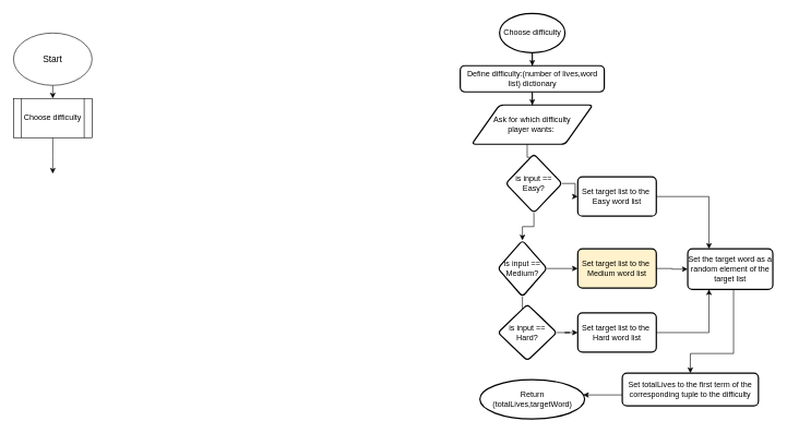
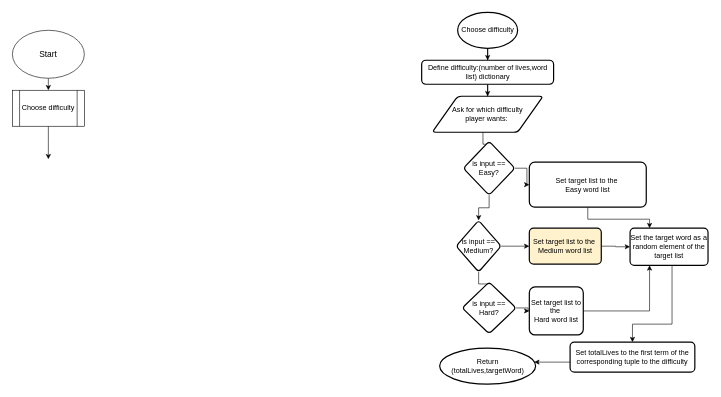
  <mxCell id="0" />
  <mxCell id="1" parent="0" />
  <mxCell id="2" value="" style="edgeStyle=orthogonalEdgeStyle;rounded=0;orthogonalLoop=1;jettySize=auto;html=1;entryX=0.5;entryY=0;entryDx=0;entryDy=0;" edge="1" parent="1" target="28"><mxGeometry relative="1" as="geometry"><mxPoint x="80" y="130" as="sourcePoint" /><mxPoint x="80" y="150" as="targetPoint" /></mxGeometry></mxCell>
  <mxCell id="3" value="&lt;font style=&quot;font-size: 14px;&quot;&gt;Start&lt;/font&gt;" style="ellipse;whiteSpace=wrap;html=1;" vertex="1" parent="1"><mxGeometry x="20" y="50" width="120" height="80" as="geometry" /></mxCell>
  <mxCell id="4" value="" style="edgeStyle=orthogonalEdgeStyle;rounded=0;orthogonalLoop=1;jettySize=auto;html=1;exitX=0.5;exitY=1;exitDx=0;exitDy=0;" edge="1" parent="1" source="28"><mxGeometry relative="1" as="geometry"><mxPoint x="80" y="190" as="sourcePoint" /><mxPoint x="80" y="265" as="targetPoint" /></mxGeometry></mxCell>
  <mxCell id="5" value="" style="edgeStyle=orthogonalEdgeStyle;rounded=0;orthogonalLoop=1;jettySize=auto;html=1;exitX=0.5;exitY=1;exitDx=0;exitDy=0;exitPerimeter=0;" edge="1" parent="1" source="29" target="25"><mxGeometry relative="1" as="geometry"><mxPoint x="812.556" y="80" as="sourcePoint" /></mxGeometry></mxCell>
  <mxCell id="6" value="" style="edgeStyle=orthogonalEdgeStyle;rounded=0;orthogonalLoop=1;jettySize=auto;html=1;exitX=0.458;exitY=0.954;exitDx=0;exitDy=0;exitPerimeter=0;" edge="1" parent="1" source="7" target="10"><mxGeometry relative="1" as="geometry" /></mxCell>
  <mxCell id="7" value="Ask for which difficulty&lt;div&gt;player wants:&amp;nbsp;&lt;/div&gt;" style="shape=parallelogram;html=1;strokeWidth=2;perimeter=parallelogramPerimeter;whiteSpace=wrap;rounded=1;arcSize=12;size=0.23;" vertex="1" parent="1"><mxGeometry x="720" y="160" width="185" height="60" as="geometry" /></mxCell>
  <mxCell id="8" value="" style="edgeStyle=orthogonalEdgeStyle;rounded=0;orthogonalLoop=1;jettySize=auto;html=1;" edge="1" parent="1" source="10" target="12"><mxGeometry relative="1" as="geometry" /></mxCell>
  <mxCell id="9" value="" style="edgeStyle=orthogonalEdgeStyle;rounded=0;orthogonalLoop=1;jettySize=auto;html=1;" edge="1" parent="1" source="10" target="19"><mxGeometry relative="1" as="geometry" /></mxCell>
  <mxCell id="10" value="is input == Easy?" style="rhombus;whiteSpace=wrap;html=1;strokeWidth=2;rounded=1;arcSize=12;" vertex="1" parent="1"><mxGeometry x="772" y="235" width="86" height="90" as="geometry" /></mxCell>
  <mxCell id="11" style="edgeStyle=orthogonalEdgeStyle;rounded=0;orthogonalLoop=1;jettySize=auto;html=1;entryX=0.25;entryY=0;entryDx=0;entryDy=0;" edge="1" parent="1" source="12" target="23"><mxGeometry relative="1" as="geometry" /></mxCell>
- <mxCell id="12" value="Set target list to the&amp;nbsp;&lt;br&gt;Easy word list" style="whiteSpace=wrap;html=1;strokeWidth=2;rounded=1;arcSize=12;" vertex="1" parent="1"><mxGeometry x="882" y="270" width="120" height="60" as="geometry" /></mxCell>
+ <mxCell id="12" value="Set target list to the&amp;nbsp;&lt;br&gt;Easy word list" style="whiteSpace=wrap;html=1;strokeWidth=2;rounded=1;arcSize=12;" vertex="1" parent="1"><mxGeometry x="882" y="270" width="195" height="75" as="geometry" /></mxCell>
  <mxCell id="13" value="" style="edgeStyle=orthogonalEdgeStyle;rounded=0;orthogonalLoop=1;jettySize=auto;html=1;" edge="1" parent="1" source="14" target="23"><mxGeometry relative="1" as="geometry" /></mxCell>
  <mxCell id="14" value="Set target list to the&amp;nbsp;&lt;br&gt;Medium word list" style="whiteSpace=wrap;html=1;strokeWidth=2;rounded=1;arcSize=12;fillColor=#fff2cc;" vertex="1" parent="1"><mxGeometry x="882" y="380" width="120" height="60" as="geometry" /></mxCell>
  <mxCell id="15" style="edgeStyle=orthogonalEdgeStyle;rounded=0;orthogonalLoop=1;jettySize=auto;html=1;entryX=0.25;entryY=1;entryDx=0;entryDy=0;" edge="1" parent="1" source="16" target="23"><mxGeometry relative="1" as="geometry" /></mxCell>
- <mxCell id="16" value="Set target list to the&amp;nbsp;&lt;br&gt;Hard word list" style="whiteSpace=wrap;html=1;strokeWidth=2;rounded=1;arcSize=12;" vertex="1" parent="1"><mxGeometry x="882" y="478" width="120" height="60" as="geometry" /></mxCell>
+ <mxCell id="16" value="Set target list to the&amp;nbsp;&lt;br&gt;Hard word list" style="whiteSpace=wrap;html=1;strokeWidth=2;rounded=1;arcSize=12;" vertex="1" parent="1"><mxGeometry x="882" y="478" width="90" height="80" as="geometry" /></mxCell>
  <mxCell id="17" value="" style="edgeStyle=orthogonalEdgeStyle;rounded=0;orthogonalLoop=1;jettySize=auto;html=1;" edge="1" parent="1" source="19" target="21"><mxGeometry relative="1" as="geometry" /></mxCell>
  <mxCell id="18" value="" style="edgeStyle=orthogonalEdgeStyle;rounded=0;orthogonalLoop=1;jettySize=auto;html=1;" edge="1" parent="1" source="19" target="14"><mxGeometry relative="1" as="geometry" /></mxCell>
  <mxCell id="19" value="is input == Medium?" style="rhombus;whiteSpace=wrap;html=1;strokeWidth=2;rounded=1;arcSize=12;direction=south;" vertex="1" parent="1"><mxGeometry x="760" y="367" width="75" height="86" as="geometry" /></mxCell>
  <mxCell id="20" value="" style="edgeStyle=orthogonalEdgeStyle;rounded=0;orthogonalLoop=1;jettySize=auto;html=1;" edge="1" parent="1" source="21" target="16"><mxGeometry relative="1" as="geometry" /></mxCell>
- <mxCell id="21" value="is input == Hard?" style="rhombus;whiteSpace=wrap;html=1;strokeWidth=2;rounded=1;arcSize=12;direction=south;" vertex="1" parent="1"><mxGeometry x="760" y="465" width="90" height="86" as="geometry" /></mxCell>
+ <mxCell id="21" value="is input == Hard?" style="rhombus;whiteSpace=wrap;html=1;strokeWidth=2;rounded=1;arcSize=12;direction=south;" vertex="1" parent="1"><mxGeometry x="770" y="470" width="90" height="86" as="geometry" /></mxCell>
  <mxCell id="22" style="edgeStyle=orthogonalEdgeStyle;rounded=0;orthogonalLoop=1;jettySize=auto;html=1;entryX=0.5;entryY=0;entryDx=0;entryDy=0;" edge="1" parent="1" source="23" target="27"><mxGeometry relative="1" as="geometry"><Array as="points"><mxPoint x="1120" y="540" /><mxPoint x="1054" y="540" /></Array></mxGeometry></mxCell>
  <mxCell id="23" value="Set the target word as a random element of the target list" style="rounded=1;whiteSpace=wrap;html=1;absoluteArcSize=1;arcSize=14;strokeWidth=2;" vertex="1" parent="1"><mxGeometry x="1050" y="380" width="130" height="62" as="geometry" /></mxCell>
  <mxCell id="24" value="" style="edgeStyle=orthogonalEdgeStyle;rounded=0;orthogonalLoop=1;jettySize=auto;html=1;entryX=0.5;entryY=0;entryDx=0;entryDy=0;" edge="1" parent="1" source="25" target="7"><mxGeometry relative="1" as="geometry" /></mxCell>
  <mxCell id="25" value="Define difficulty:(number of lives,word list)&amp;nbsp;dictionary" style="rounded=1;whiteSpace=wrap;html=1;absoluteArcSize=1;arcSize=14;strokeWidth=2;" vertex="1" parent="1"><mxGeometry x="702.5" y="100" width="220" height="40" as="geometry" /></mxCell>
  <mxCell id="26" style="edgeStyle=orthogonalEdgeStyle;rounded=0;orthogonalLoop=1;jettySize=auto;html=1;entryX=0.986;entryY=0.389;entryDx=0;entryDy=0;entryPerimeter=0;" edge="1" parent="1" source="27" target="30"><mxGeometry relative="1" as="geometry"><mxPoint x="855" y="590" as="targetPoint" /><Array as="points"><mxPoint x="1137" y="588" /></Array></mxGeometry></mxCell>
  <mxCell id="27" value="Set totalLives to the first term of the corresponding tuple to the difficulty" style="rounded=1;whiteSpace=wrap;html=1;absoluteArcSize=1;arcSize=14;strokeWidth=2;" vertex="1" parent="1"><mxGeometry x="950" y="570" width="208" height="50" as="geometry" /></mxCell>
  <mxCell id="28" value="Choose difficulty" style="shape=process;whiteSpace=wrap;html=1;backgroundOutline=1;" vertex="1" parent="1"><mxGeometry x="20" y="150" width="120" height="60" as="geometry" /></mxCell>
  <mxCell id="29" value="Choose difficulty" style="strokeWidth=2;html=1;shape=mxgraph.flowchart.start_2;whiteSpace=wrap;" vertex="1" parent="1"><mxGeometry x="762.5" y="20" width="100" height="60" as="geometry" /></mxCell>
  <mxCell id="30" value="Return (totalLives,targetWord)" style="strokeWidth=2;html=1;shape=mxgraph.flowchart.start_2;whiteSpace=wrap;" vertex="1" parent="1"><mxGeometry x="732.5" y="580" width="160" height="60" as="geometry" /></mxCell>
